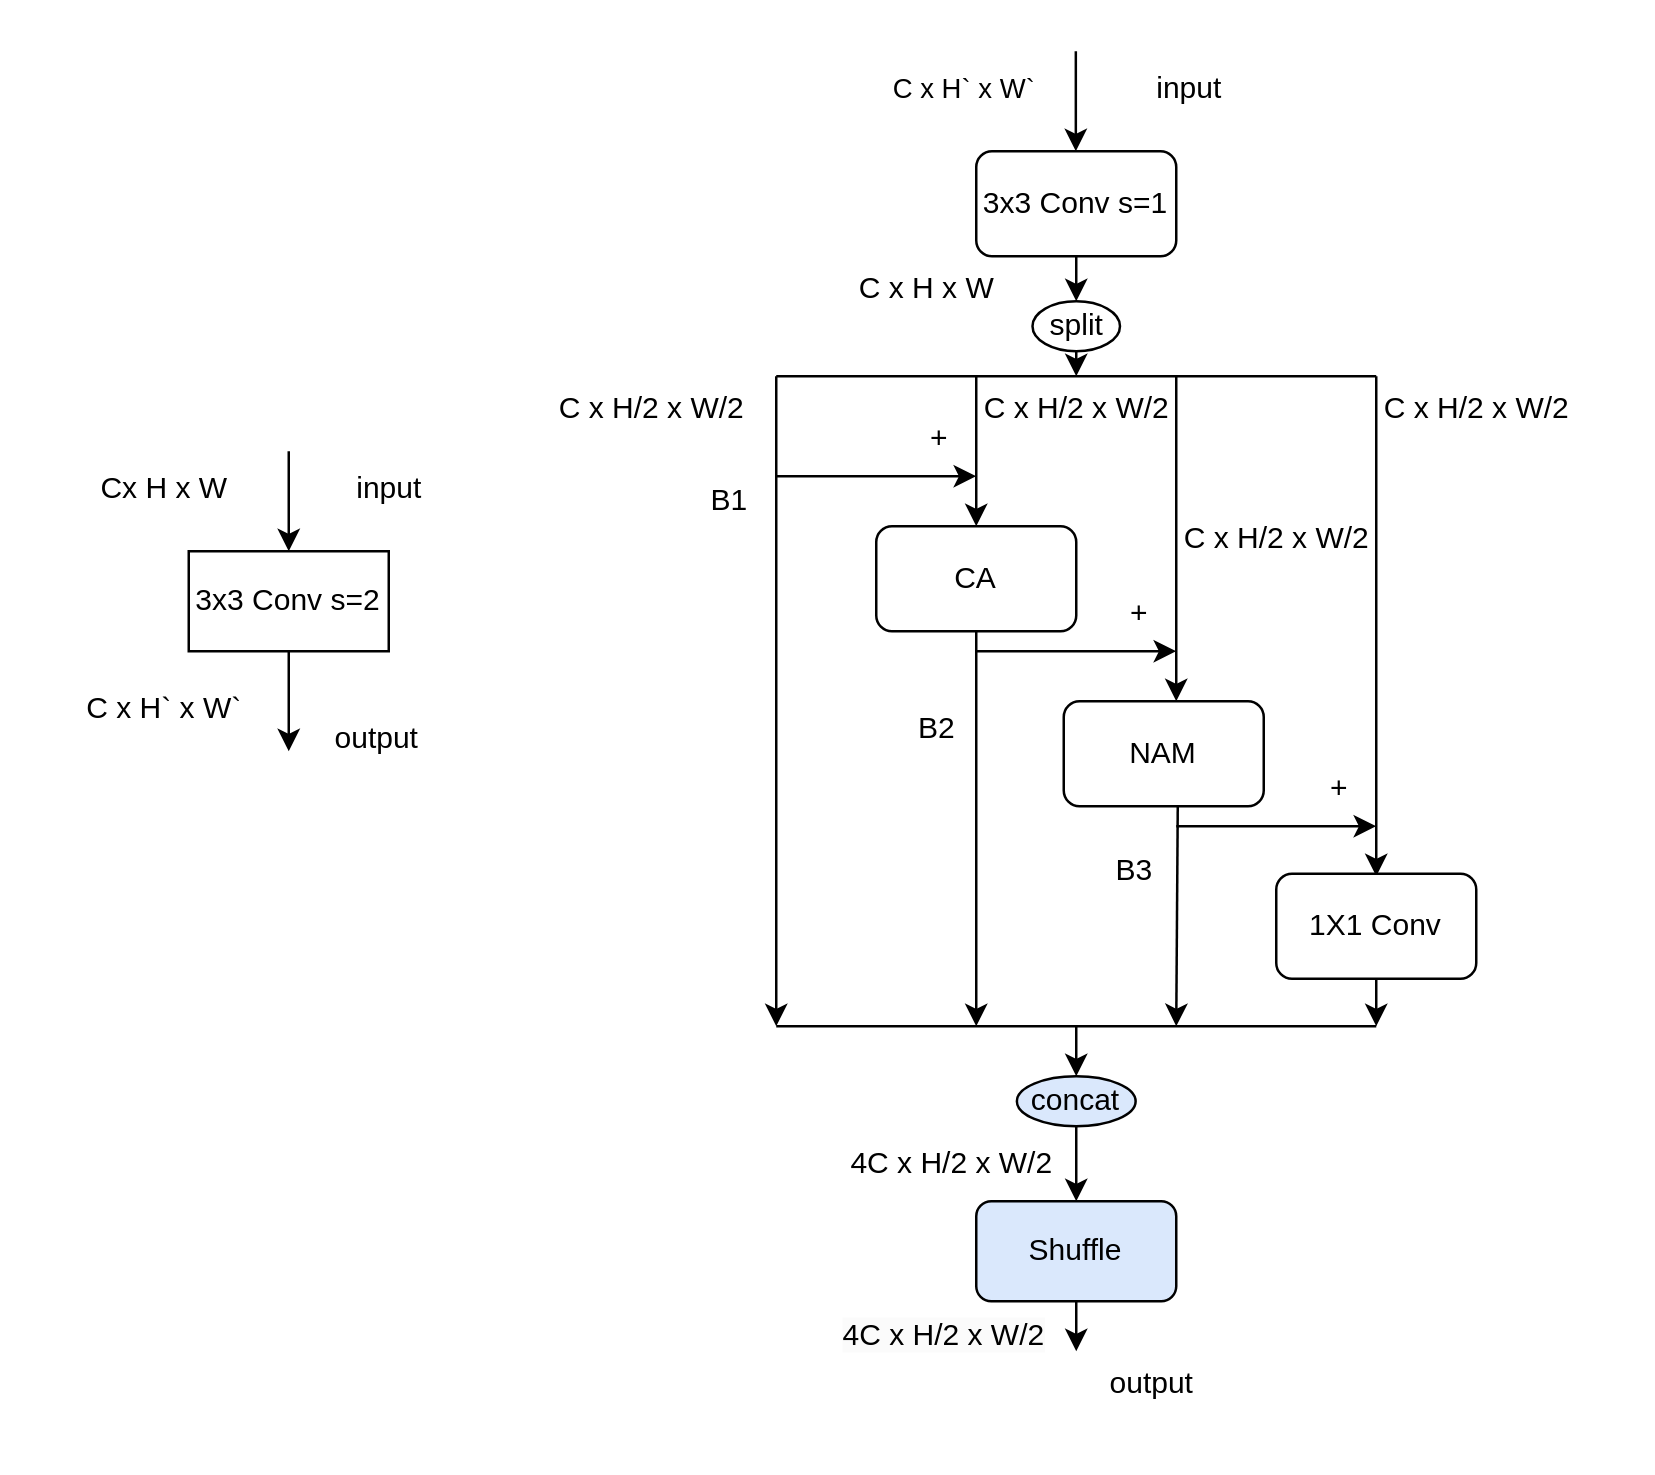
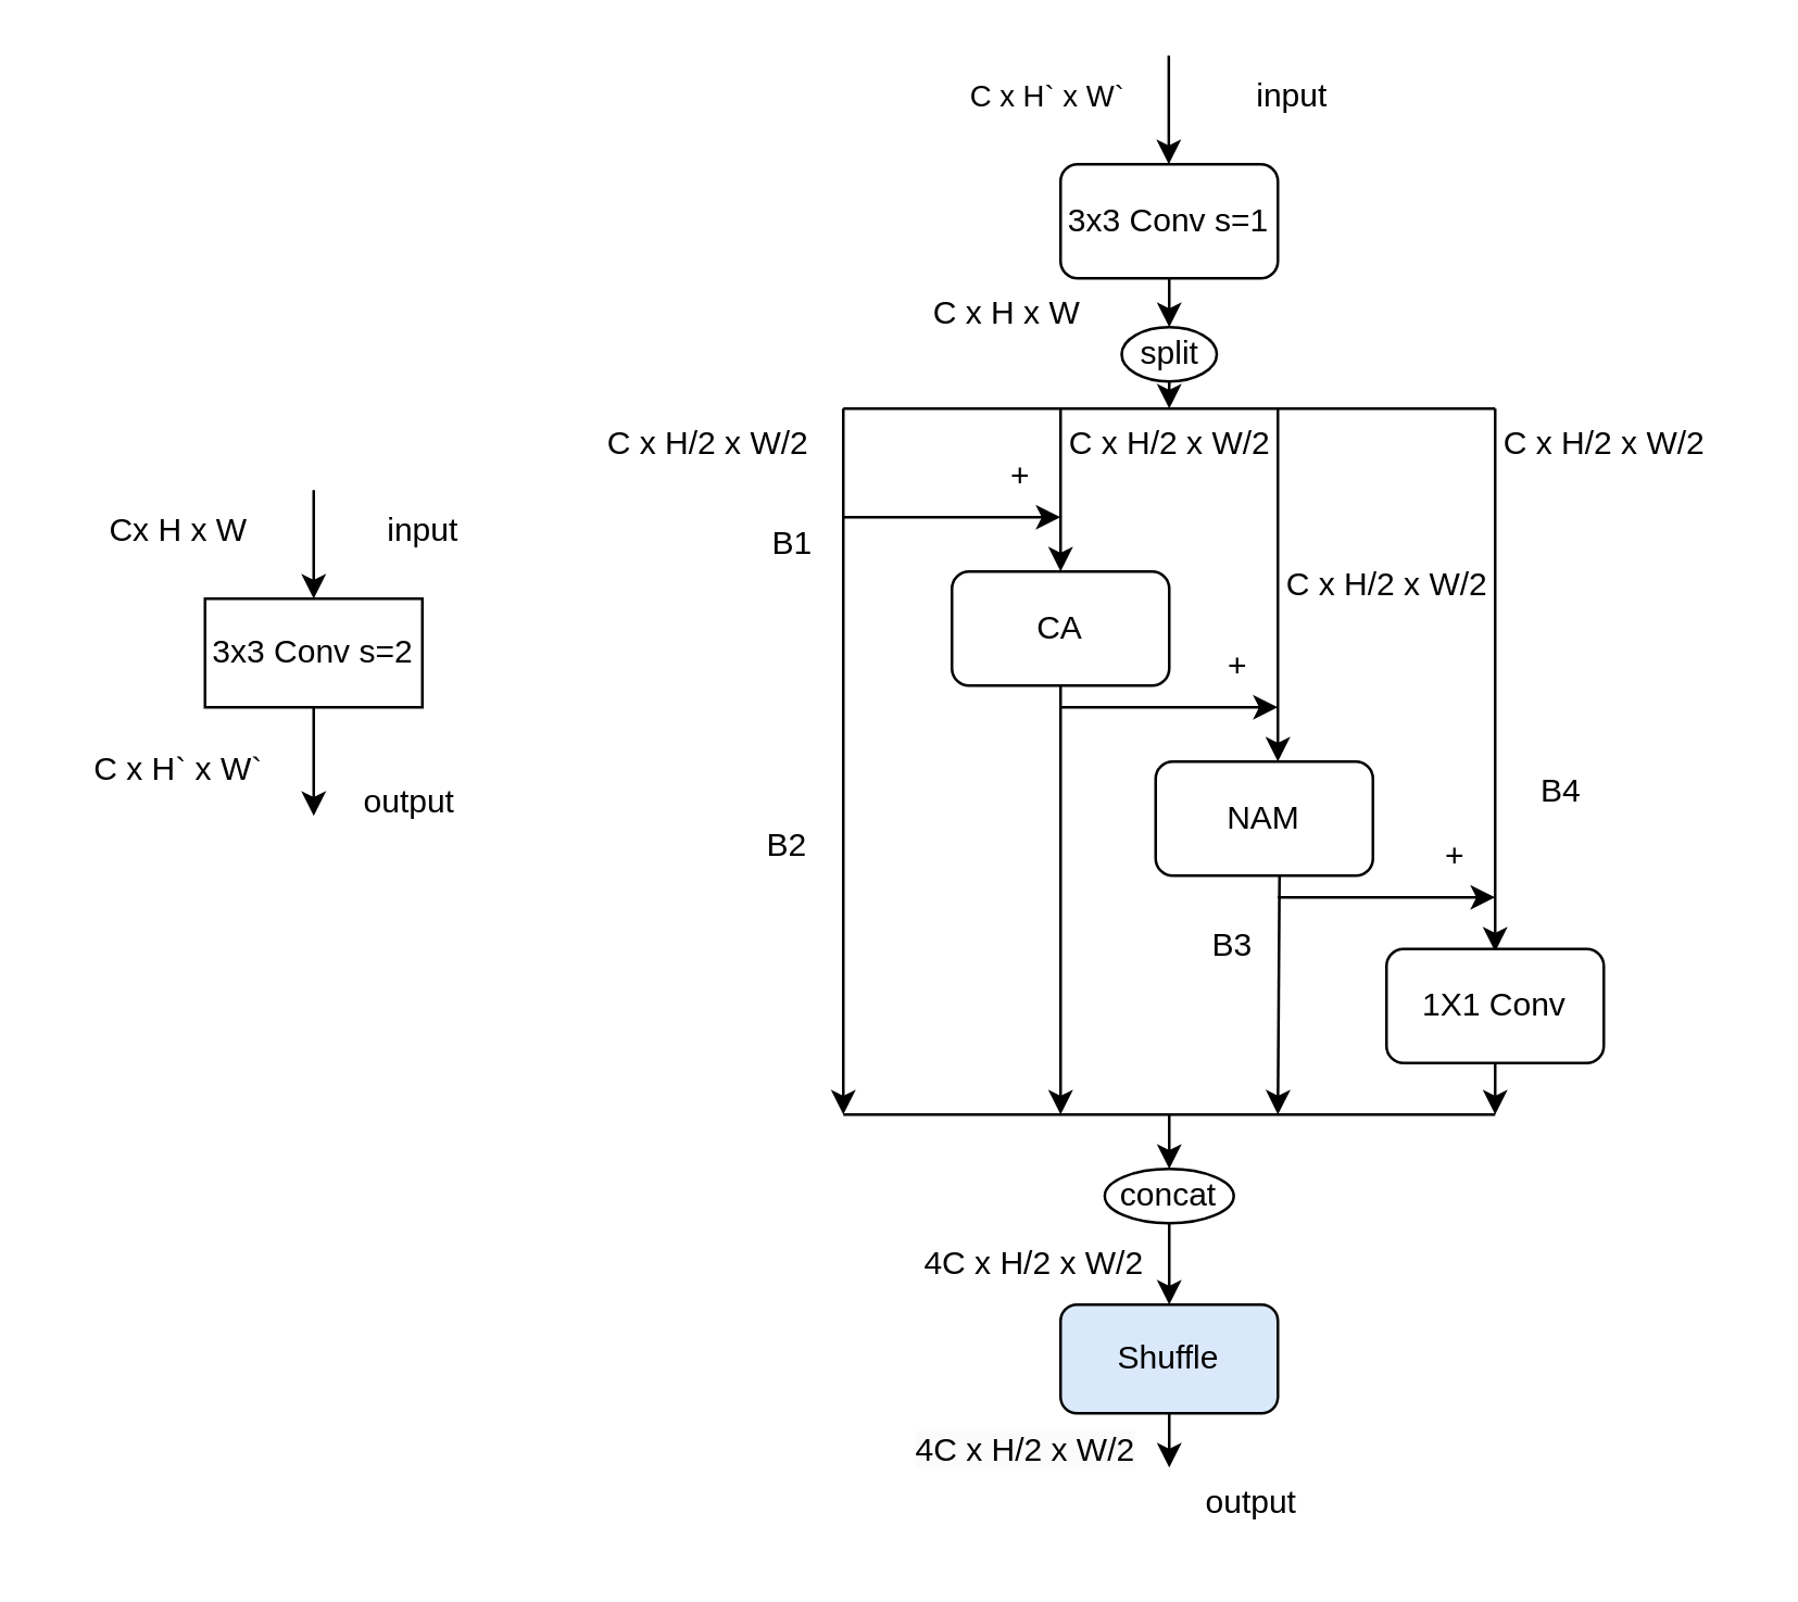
  <mxCell id="0" />
  <mxCell id="1" parent="0" />
  <mxCell id="2" value="" style="endArrow=classic;html=1;rounded=0;entryX=0.5;entryY=0;entryDx=0;entryDy=0;entryPerimeter=0;" parent="1" edge="1"><mxGeometry width="50" height="50" relative="1" as="geometry"><mxPoint x="115" y="180" as="sourcePoint" /><mxPoint x="115" y="220" as="targetPoint" /></mxGeometry></mxCell>
  <mxCell id="3" value="3x3 Conv s=2" style="rounded=0;whiteSpace=wrap;html=1;" parent="1" vertex="1"><mxGeometry x="75" y="220" width="80" height="40" as="geometry" /></mxCell>
  <mxCell id="4" value="input" style="text;html=1;align=center;verticalAlign=middle;resizable=0;points=[];autosize=1;strokeColor=none;fillColor=none;" parent="1" vertex="1"><mxGeometry x="130" y="180" width="50" height="30" as="geometry" /></mxCell>
  <mxCell id="5" value="Cx H x W" style="text;html=1;align=center;verticalAlign=middle;resizable=0;points=[];autosize=1;strokeColor=none;fillColor=none;" parent="1" vertex="1"><mxGeometry x="30" y="180" width="70" height="30" as="geometry" /></mxCell>
  <mxCell id="6" value="" style="endArrow=classic;html=1;rounded=0;exitX=0.5;exitY=1;exitDx=0;exitDy=0;" edge="1" parent="1" source="3"><mxGeometry width="50" height="50" relative="1" as="geometry"><mxPoint x="215" y="340" as="sourcePoint" /><mxPoint x="115" y="300" as="targetPoint" /><Array as="points" /></mxGeometry></mxCell>
  <mxCell id="7" value="C x H` x W`" style="text;html=1;align=center;verticalAlign=middle;resizable=0;points=[];autosize=1;strokeColor=none;fillColor=none;" vertex="1" parent="1"><mxGeometry x="20" y="268" width="90" height="30" as="geometry" /></mxCell>
  <mxCell id="8" value="" style="endArrow=classic;html=1;rounded=0;entryX=0.5;entryY=0;entryDx=0;entryDy=0;entryPerimeter=0;" edge="1" parent="1"><mxGeometry width="50" height="50" relative="1" as="geometry"><mxPoint x="429.83" y="20" as="sourcePoint" /><mxPoint x="429.83" y="60" as="targetPoint" /></mxGeometry></mxCell>
  <mxCell id="9" value="input" style="text;html=1;align=center;verticalAlign=middle;resizable=0;points=[];autosize=1;strokeColor=none;fillColor=none;" vertex="1" parent="1"><mxGeometry x="450" y="20" width="50" height="30" as="geometry" /></mxCell>
  <mxCell id="10" value="&lt;font style=&quot;font-size: 11px;&quot;&gt;C x H` x W`&lt;/font&gt;" style="text;html=1;align=center;verticalAlign=middle;resizable=0;points=[];autosize=1;strokeColor=none;fillColor=none;" vertex="1" parent="1"><mxGeometry x="340" y="20" width="90" height="30" as="geometry" /></mxCell>
  <mxCell id="11" value="" style="endArrow=classic;html=1;rounded=0;exitX=0.5;exitY=1;exitDx=0;exitDy=0;" edge="1" parent="1"><mxGeometry width="50" height="50" relative="1" as="geometry"><mxPoint x="430" y="100" as="sourcePoint" /><mxPoint x="430" y="120" as="targetPoint" /><Array as="points" /></mxGeometry></mxCell>
  <mxCell id="12" value="3x3 Conv s=1" style="rounded=1;whiteSpace=wrap;html=1;" vertex="1" parent="1"><mxGeometry x="390" y="60" width="80" height="42" as="geometry" /></mxCell>
  <mxCell id="13" value="split" style="ellipse;whiteSpace=wrap;html=1;" vertex="1" parent="1"><mxGeometry x="412.5" y="120" width="35" height="20" as="geometry" /></mxCell>
  <mxCell id="14" value="" style="endArrow=none;html=1;rounded=0;" edge="1" parent="1"><mxGeometry width="50" height="50" relative="1" as="geometry"><mxPoint x="310" y="150" as="sourcePoint" /><mxPoint x="550" y="150" as="targetPoint" /></mxGeometry></mxCell>
  <mxCell id="15" value="" style="endArrow=classic;html=1;rounded=0;" edge="1" parent="1"><mxGeometry width="50" height="50" relative="1" as="geometry"><mxPoint x="310" y="150" as="sourcePoint" /><mxPoint x="310" y="410" as="targetPoint" /></mxGeometry></mxCell>
  <mxCell id="16" value="" style="endArrow=classic;html=1;rounded=0;" edge="1" parent="1"><mxGeometry width="50" height="50" relative="1" as="geometry"><mxPoint x="390" y="150" as="sourcePoint" /><mxPoint x="390" y="210" as="targetPoint" /></mxGeometry></mxCell>
  <mxCell id="17" value="" style="endArrow=classic;html=1;rounded=0;" edge="1" parent="1"><mxGeometry width="50" height="50" relative="1" as="geometry"><mxPoint x="470" y="150" as="sourcePoint" /><mxPoint x="470" y="280" as="targetPoint" /></mxGeometry></mxCell>
  <mxCell id="18" value="" style="endArrow=classic;html=1;rounded=0;" edge="1" parent="1"><mxGeometry width="50" height="50" relative="1" as="geometry"><mxPoint x="550" y="150" as="sourcePoint" /><mxPoint x="550" y="350" as="targetPoint" /></mxGeometry></mxCell>
  <mxCell id="19" value="C x H x W" style="text;html=1;align=center;verticalAlign=middle;resizable=0;points=[];autosize=1;strokeColor=none;fillColor=none;" vertex="1" parent="1"><mxGeometry x="330" y="100" width="80" height="30" as="geometry" /></mxCell>
  <mxCell id="20" value="C x H/2 x W/2" style="text;html=1;align=center;verticalAlign=middle;resizable=0;points=[];autosize=1;strokeColor=none;fillColor=none;" vertex="1" parent="1"><mxGeometry x="210" y="148" width="100" height="30" as="geometry" /></mxCell>
  <mxCell id="21" value="" style="endArrow=classic;html=1;rounded=0;" edge="1" parent="1"><mxGeometry width="50" height="50" relative="1" as="geometry"><mxPoint x="310" y="190" as="sourcePoint" /><mxPoint x="390" y="190" as="targetPoint" /></mxGeometry></mxCell>
  <mxCell id="22" value="CA" style="rounded=1;whiteSpace=wrap;html=1;" vertex="1" parent="1"><mxGeometry x="350" y="210" width="80" height="42" as="geometry" /></mxCell>
  <mxCell id="23" value="" style="endArrow=classic;html=1;rounded=0;exitX=0.5;exitY=1;exitDx=0;exitDy=0;" edge="1" parent="1" source="22"><mxGeometry width="50" height="50" relative="1" as="geometry"><mxPoint x="397.5" y="320" as="sourcePoint" /><mxPoint x="390" y="410" as="targetPoint" /></mxGeometry></mxCell>
  <mxCell id="24" value="" style="endArrow=classic;html=1;rounded=0;" edge="1" parent="1"><mxGeometry width="50" height="50" relative="1" as="geometry"><mxPoint x="390" y="260" as="sourcePoint" /><mxPoint x="470" y="260" as="targetPoint" /></mxGeometry></mxCell>
  <mxCell id="25" value="NAM" style="rounded=1;whiteSpace=wrap;html=1;" vertex="1" parent="1"><mxGeometry x="425" y="280" width="80" height="42" as="geometry" /></mxCell>
  <mxCell id="26" value="" style="endArrow=classic;html=1;rounded=0;exitX=0.57;exitY=1.005;exitDx=0;exitDy=0;exitPerimeter=0;" edge="1" parent="1" source="25"><mxGeometry width="50" height="50" relative="1" as="geometry"><mxPoint x="470" y="332" as="sourcePoint" /><mxPoint x="470" y="410" as="targetPoint" /></mxGeometry></mxCell>
  <mxCell id="27" value="" style="endArrow=classic;html=1;rounded=0;" edge="1" parent="1"><mxGeometry width="50" height="50" relative="1" as="geometry"><mxPoint x="470" y="330" as="sourcePoint" /><mxPoint x="550" y="330" as="targetPoint" /></mxGeometry></mxCell>
  <mxCell id="28" value="1X1 Conv" style="rounded=1;whiteSpace=wrap;html=1;" vertex="1" parent="1"><mxGeometry x="510" y="349" width="80" height="42" as="geometry" /></mxCell>
  <mxCell id="29" value="" style="endArrow=classic;html=1;rounded=0;exitX=0.5;exitY=1;exitDx=0;exitDy=0;" edge="1" parent="1" source="28"><mxGeometry width="50" height="50" relative="1" as="geometry"><mxPoint x="570" y="430" as="sourcePoint" /><mxPoint x="550" y="410" as="targetPoint" /></mxGeometry></mxCell>
  <mxCell id="30" value="+" style="text;html=1;align=center;verticalAlign=middle;resizable=0;points=[];autosize=1;strokeColor=none;fillColor=none;" vertex="1" parent="1"><mxGeometry x="360" y="160" width="30" height="30" as="geometry" /></mxCell>
  <mxCell id="31" value="+" style="text;html=1;align=center;verticalAlign=middle;resizable=0;points=[];autosize=1;strokeColor=none;fillColor=none;" vertex="1" parent="1"><mxGeometry x="440" y="230" width="30" height="30" as="geometry" /></mxCell>
  <mxCell id="32" value="+" style="text;html=1;align=center;verticalAlign=middle;resizable=0;points=[];autosize=1;strokeColor=none;fillColor=none;" vertex="1" parent="1"><mxGeometry x="520" y="300" width="30" height="30" as="geometry" /></mxCell>
  <mxCell id="33" value="" style="endArrow=none;html=1;rounded=0;" edge="1" parent="1"><mxGeometry width="50" height="50" relative="1" as="geometry"><mxPoint x="310" y="410" as="sourcePoint" /><mxPoint x="550" y="410" as="targetPoint" /></mxGeometry></mxCell>
  <mxCell id="34" value="" style="endArrow=classic;html=1;rounded=0;" edge="1" parent="1"><mxGeometry width="50" height="50" relative="1" as="geometry"><mxPoint x="430" y="410" as="sourcePoint" /><mxPoint x="430" y="430" as="targetPoint" /></mxGeometry></mxCell>
- <mxCell id="35" value="concat&lt;br&gt;" style="ellipse;whiteSpace=wrap;html=1;fillColor=#dae8fc;" vertex="1" parent="1"><mxGeometry x="406.25" y="430" width="47.5" height="20" as="geometry" /></mxCell>
+ <mxCell id="35" value="concat&lt;br&gt;" style="ellipse;whiteSpace=wrap;html=1;" vertex="1" parent="1"><mxGeometry x="406.25" y="430" width="47.5" height="20" as="geometry" /></mxCell>
  <mxCell id="36" value="" style="endArrow=classic;html=1;rounded=0;exitX=0.5;exitY=1;exitDx=0;exitDy=0;" edge="1" parent="1" source="35"><mxGeometry width="50" height="50" relative="1" as="geometry"><mxPoint x="429.17" y="460" as="sourcePoint" /><mxPoint x="430" y="480" as="targetPoint" /></mxGeometry></mxCell>
  <mxCell id="37" value="4C x H/2 x W/2" style="text;html=1;align=center;verticalAlign=middle;resizable=0;points=[];autosize=1;strokeColor=none;fillColor=none;" vertex="1" parent="1"><mxGeometry x="330" y="450" width="100" height="30" as="geometry" /></mxCell>
  <mxCell id="38" value="Shuffle" style="rounded=1;whiteSpace=wrap;html=1;fillColor=#dae8fc;" vertex="1" parent="1"><mxGeometry x="390" y="480" width="80" height="40" as="geometry" /></mxCell>
  <mxCell id="39" value="" style="endArrow=classic;html=1;rounded=0;exitX=0.5;exitY=1;exitDx=0;exitDy=0;" edge="1" parent="1" source="38"><mxGeometry width="50" height="50" relative="1" as="geometry"><mxPoint x="440" y="570" as="sourcePoint" /><mxPoint x="430" y="540" as="targetPoint" /></mxGeometry></mxCell>
  <mxCell id="40" value="&lt;span style=&quot;color: rgb(0, 0, 0); font-family: Helvetica; font-size: 12px; font-style: normal; font-variant-ligatures: normal; font-variant-caps: normal; font-weight: 400; letter-spacing: normal; orphans: 2; text-align: center; text-indent: 0px; text-transform: none; widows: 2; word-spacing: 0px; -webkit-text-stroke-width: 0px; background-color: rgb(251, 251, 251); text-decoration-thickness: initial; text-decoration-style: initial; text-decoration-color: initial; float: none; display: inline !important;&quot;&gt;4C x H/2 x W/2&lt;/span&gt;" style="text;whiteSpace=wrap;html=1;" vertex="1" parent="1"><mxGeometry x="335" y="520" width="90" height="40" as="geometry" /></mxCell>
  <mxCell id="41" value="output&lt;br&gt;" style="text;html=1;align=center;verticalAlign=middle;resizable=0;points=[];autosize=1;strokeColor=none;fillColor=none;" vertex="1" parent="1"><mxGeometry x="430" y="538" width="60" height="30" as="geometry" /></mxCell>
  <mxCell id="42" value="output&lt;br&gt;" style="text;html=1;align=center;verticalAlign=middle;resizable=0;points=[];autosize=1;strokeColor=none;fillColor=none;" vertex="1" parent="1"><mxGeometry x="120" y="280" width="60" height="30" as="geometry" /></mxCell>
  <mxCell id="43" value="" style="endArrow=classic;html=1;rounded=0;exitX=0.5;exitY=1;exitDx=0;exitDy=0;" edge="1" parent="1" source="13"><mxGeometry width="50" height="50" relative="1" as="geometry"><mxPoint x="505" y="140" as="sourcePoint" /><mxPoint x="430" y="150" as="targetPoint" /></mxGeometry></mxCell>
  <mxCell id="44" value="C x H/2 x W/2" style="text;html=1;align=center;verticalAlign=middle;resizable=0;points=[];autosize=1;strokeColor=none;fillColor=none;" vertex="1" parent="1"><mxGeometry x="540" y="148" width="100" height="30" as="geometry" /></mxCell>
  <mxCell id="45" value="C x H/2 x W/2" style="text;html=1;align=center;verticalAlign=middle;resizable=0;points=[];autosize=1;strokeColor=none;fillColor=none;" vertex="1" parent="1"><mxGeometry x="460" y="200" width="100" height="30" as="geometry" /></mxCell>
  <mxCell id="46" value="C x H/2 x W/2" style="text;html=1;align=center;verticalAlign=middle;resizable=0;points=[];autosize=1;strokeColor=none;fillColor=none;" vertex="1" parent="1"><mxGeometry x="380" y="148" width="100" height="30" as="geometry" /></mxCell>
  <mxCell id="47" value="B1" style="text;html=1;align=center;verticalAlign=middle;resizable=0;points=[];autosize=1;strokeColor=none;fillColor=none;" vertex="1" parent="1"><mxGeometry x="274" y="187" width="33" height="26" as="geometry" /></mxCell>
- <mxCell id="48" value="B2" style="text;html=1;align=center;verticalAlign=middle;resizable=0;points=[];autosize=1;strokeColor=none;fillColor=none;" vertex="1" parent="1"><mxGeometry x="357" y="278" width="33" height="26" as="geometry" /></mxCell>
+ <mxCell id="48" value="B2" style="text;html=1;align=center;verticalAlign=middle;resizable=0;points=[];autosize=1;strokeColor=none;fillColor=none;" vertex="1" parent="1"><mxGeometry x="272" y="298" width="33" height="26" as="geometry" /></mxCell>
  <mxCell id="49" value="B3" style="text;html=1;align=center;verticalAlign=middle;resizable=0;points=[];autosize=1;strokeColor=none;fillColor=none;" vertex="1" parent="1"><mxGeometry x="436" y="335" width="33" height="26" as="geometry" /></mxCell>
+ <mxCell id="50" value="B4" style="text;html=1;align=center;verticalAlign=middle;resizable=0;points=[];autosize=1;strokeColor=none;fillColor=none;" vertex="1" parent="1"><mxGeometry x="557" y="278" width="33" height="26" as="geometry" /></mxCell>
